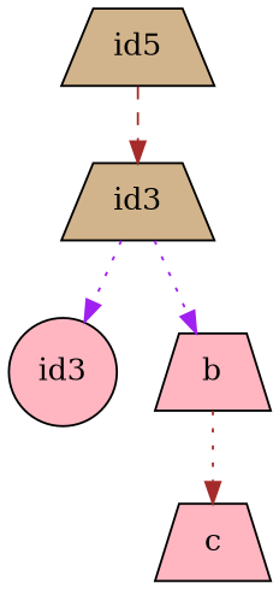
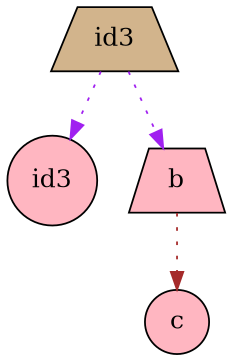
  digraph {
    node [fillcolor=lightpink shape=trapezium style=filled]
    edge [color=brown style=dotted]
-   id5 [fillcolor=tan]
    id3 [fillcolor=tan]
    n3 [label=id3 shape=circle]
    n4 [label=b]
-   n5 [label=c]
-   id5 -> id3 [style=dashed]
+   n5 [label=c shape=circle]
    id3 -> n3 [color=purple]
    id3 -> n4 [color=purple]
    n4 -> n5
  }
